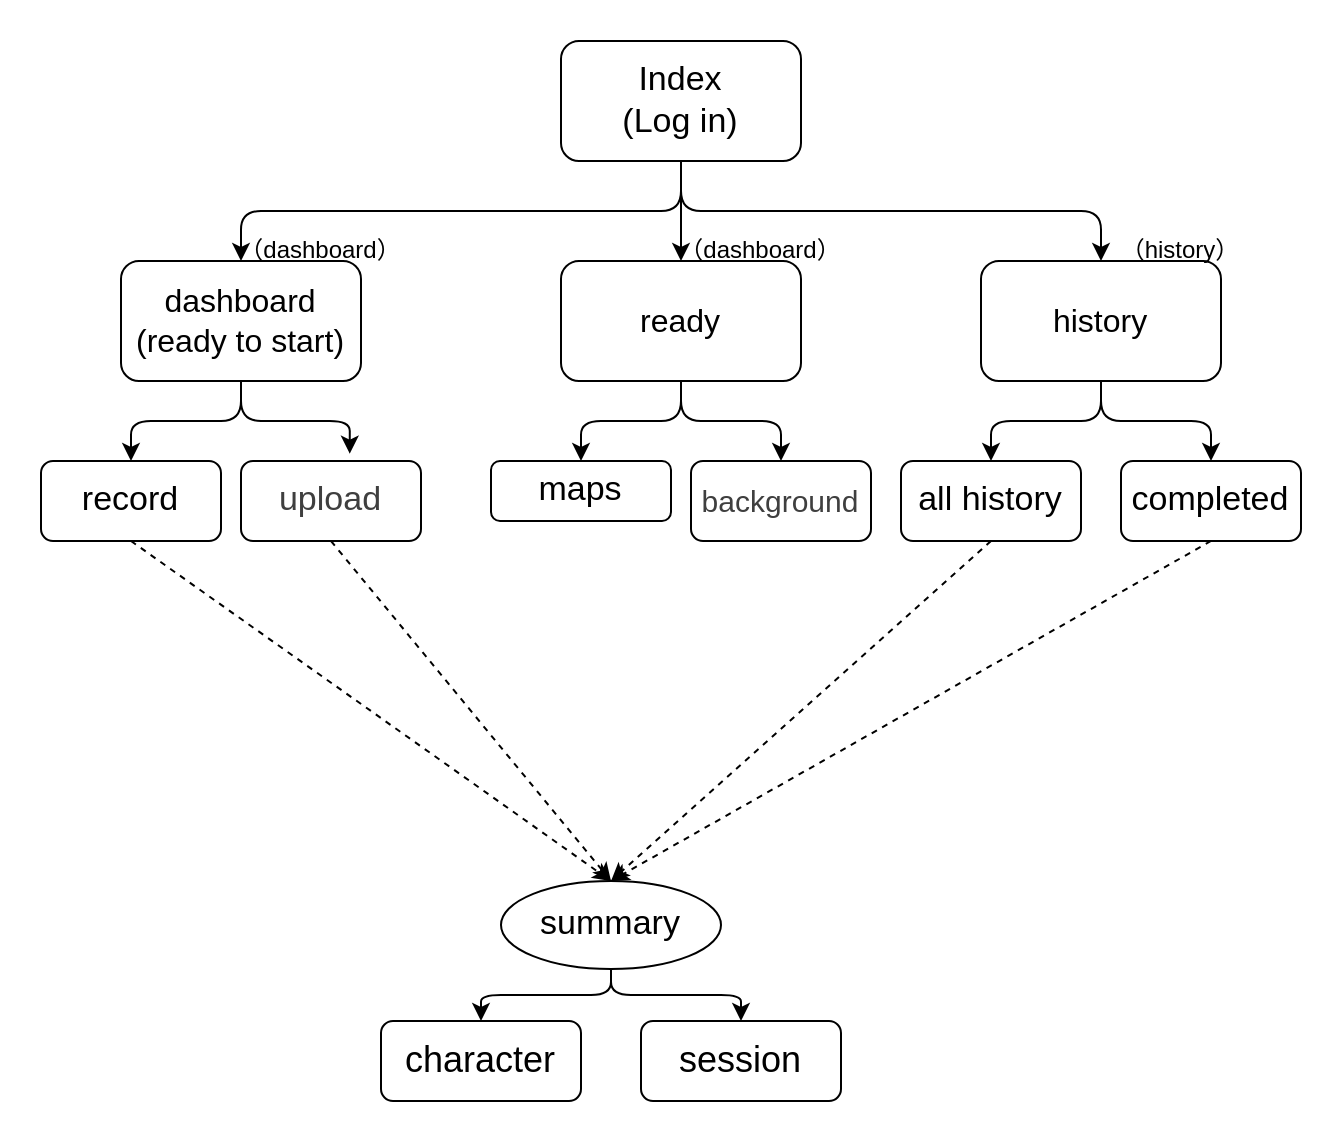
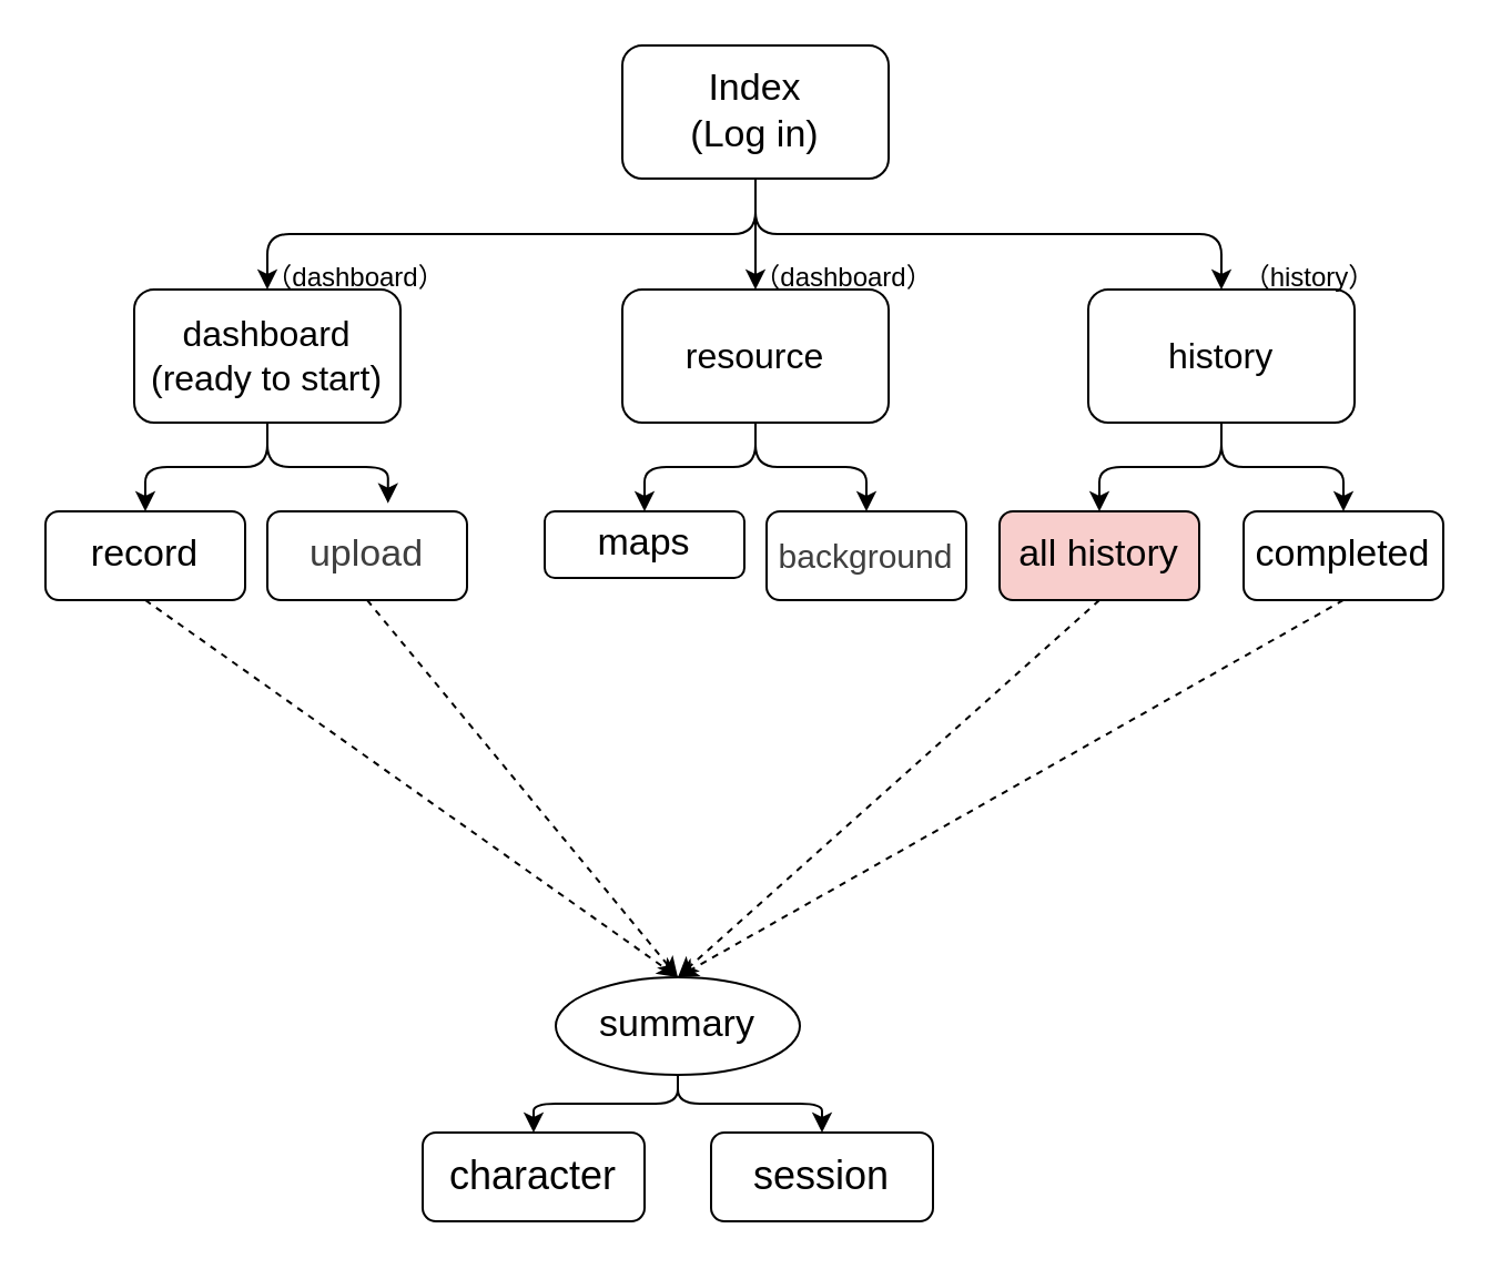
  <mxCell id="0" />
  <mxCell id="1" parent="0" />
  <mxCell id="2" style="edgeStyle=orthogonalEdgeStyle;html=1;exitX=0.5;exitY=1;exitDx=0;exitDy=0;entryX=0.5;entryY=0;entryDx=0;entryDy=0;" edge="1" parent="1" source="5" target="7"><mxGeometry relative="1" as="geometry" /></mxCell>
  <mxCell id="3" style="edgeStyle=orthogonalEdgeStyle;html=1;exitX=0.5;exitY=1;exitDx=0;exitDy=0;entryX=0.5;entryY=0;entryDx=0;entryDy=0;" edge="1" parent="1" source="5" target="15"><mxGeometry relative="1" as="geometry" /></mxCell>
  <mxCell id="4" style="edgeStyle=orthogonalEdgeStyle;html=1;exitX=0.5;exitY=1;exitDx=0;exitDy=0;entryX=0.5;entryY=0;entryDx=0;entryDy=0;" edge="1" parent="1" source="5" target="20"><mxGeometry relative="1" as="geometry" /></mxCell>
  <mxCell id="5" value="&lt;div&gt;&lt;font style=&quot;font-size: 17px;&quot; color=&quot;#000000&quot;&gt;Index&lt;/font&gt;&lt;/div&gt;&lt;div&gt;&lt;font style=&quot;font-size: 17px;&quot; color=&quot;#000000&quot;&gt;(Log in)&lt;/font&gt;&lt;/div&gt;" style="rounded=1;whiteSpace=wrap;html=1;" vertex="1" parent="1"><mxGeometry x="280" y="20" width="120" height="60" as="geometry" /></mxCell>
  <mxCell id="6" style="edgeStyle=orthogonalEdgeStyle;html=1;exitX=0.5;exitY=1;exitDx=0;exitDy=0;entryX=0.5;entryY=0;entryDx=0;entryDy=0;" edge="1" parent="1" source="7" target="9"><mxGeometry relative="1" as="geometry" /></mxCell>
  <mxCell id="7" value="&lt;div&gt;&lt;font style=&quot;font-size: 16px;&quot; color=&quot;#000000&quot;&gt;dashboard&lt;/font&gt;&lt;/div&gt;&lt;div&gt;&lt;font style=&quot;font-size: 16px;&quot; color=&quot;#000000&quot;&gt;(ready to start)&lt;/font&gt;&lt;/div&gt;" style="rounded=1;whiteSpace=wrap;html=1;" vertex="1" parent="1"><mxGeometry x="60" y="130" width="120" height="60" as="geometry" /></mxCell>
  <mxCell id="8" style="edgeStyle=none;html=1;exitX=0.5;exitY=1;exitDx=0;exitDy=0;entryX=0.5;entryY=0;entryDx=0;entryDy=0;dashed=1;" edge="1" parent="1" source="9" target="29"><mxGeometry relative="1" as="geometry" /></mxCell>
  <mxCell id="9" value="&lt;div&gt;&lt;font style=&quot;font-size: 17px;&quot; color=&quot;#000000&quot;&gt;record&lt;/font&gt;&lt;/div&gt;" style="rounded=1;whiteSpace=wrap;html=1;" vertex="1" parent="1"><mxGeometry x="20" y="230" width="90" height="40" as="geometry" /></mxCell>
  <mxCell id="10" style="edgeStyle=none;html=1;exitX=0.5;exitY=1;exitDx=0;exitDy=0;entryX=0.5;entryY=0;entryDx=0;entryDy=0;dashed=1;" edge="1" parent="1" source="11" target="29"><mxGeometry relative="1" as="geometry" /></mxCell>
  <mxCell id="11" value="&lt;div&gt;&lt;span style=&quot;color: rgb(63, 63, 63); background-color: transparent;&quot;&gt;&lt;font style=&quot;font-size: 17px;&quot;&gt;upload&lt;/font&gt;&lt;/span&gt;&lt;/div&gt;" style="rounded=1;whiteSpace=wrap;html=1;" vertex="1" parent="1"><mxGeometry x="120" y="230" width="90" height="40" as="geometry" /></mxCell>
  <mxCell id="12" style="edgeStyle=orthogonalEdgeStyle;html=1;exitX=0.5;exitY=1;exitDx=0;exitDy=0;entryX=0.604;entryY=-0.092;entryDx=0;entryDy=0;entryPerimeter=0;" edge="1" parent="1" source="7" target="11"><mxGeometry relative="1" as="geometry" /></mxCell>
  <mxCell id="13" style="edgeStyle=orthogonalEdgeStyle;html=1;exitX=0.5;exitY=1;exitDx=0;exitDy=0;" edge="1" parent="1" source="15" target="16"><mxGeometry relative="1" as="geometry" /></mxCell>
  <mxCell id="14" style="edgeStyle=orthogonalEdgeStyle;html=1;exitX=0.5;exitY=1;exitDx=0;exitDy=0;entryX=0.5;entryY=0;entryDx=0;entryDy=0;" edge="1" parent="1" source="15" target="17"><mxGeometry relative="1" as="geometry" /></mxCell>
- <mxCell id="15" value="&lt;font color=&quot;#000000&quot;&gt;&lt;span style=&quot;font-size: 16px;&quot;&gt;ready&lt;/span&gt;&lt;/font&gt;" style="rounded=1;whiteSpace=wrap;html=1;" vertex="1" parent="1"><mxGeometry x="280" y="130" width="120" height="60" as="geometry" /></mxCell>
+ <mxCell id="15" value="&lt;font color=&quot;#000000&quot;&gt;&lt;span style=&quot;font-size: 16px;&quot;&gt;resource&lt;/span&gt;&lt;/font&gt;" style="rounded=1;whiteSpace=wrap;html=1;" vertex="1" parent="1"><mxGeometry x="280" y="130" width="120" height="60" as="geometry" /></mxCell>
  <mxCell id="16" value="&lt;span style=&quot;font-size: 17px;&quot;&gt;maps&lt;/span&gt;" style="rounded=1;whiteSpace=wrap;html=1;" vertex="1" parent="1"><mxGeometry x="245" y="230" width="90" height="30" as="geometry" /></mxCell>
  <mxCell id="17" value="&lt;div&gt;&lt;span style=&quot;color: rgb(63, 63, 63); background-color: transparent;&quot;&gt;&lt;font style=&quot;font-size: 15px;&quot;&gt;background&lt;/font&gt;&lt;/span&gt;&lt;/div&gt;" style="rounded=1;whiteSpace=wrap;html=1;" vertex="1" parent="1"><mxGeometry x="345" y="230" width="90" height="40" as="geometry" /></mxCell>
  <mxCell id="18" style="edgeStyle=orthogonalEdgeStyle;html=1;exitX=0.5;exitY=1;exitDx=0;exitDy=0;" edge="1" parent="1" source="20" target="22"><mxGeometry relative="1" as="geometry" /></mxCell>
  <mxCell id="19" style="edgeStyle=orthogonalEdgeStyle;html=1;exitX=0.5;exitY=1;exitDx=0;exitDy=0;entryX=0.5;entryY=0;entryDx=0;entryDy=0;" edge="1" parent="1" source="20" target="24"><mxGeometry relative="1" as="geometry" /></mxCell>
  <mxCell id="20" value="&lt;font color=&quot;#000000&quot;&gt;&lt;span style=&quot;font-size: 16px;&quot;&gt;history&lt;/span&gt;&lt;/font&gt;" style="rounded=1;whiteSpace=wrap;html=1;" vertex="1" parent="1"><mxGeometry x="490" y="130" width="120" height="60" as="geometry" /></mxCell>
  <mxCell id="21" style="edgeStyle=none;html=1;exitX=0.5;exitY=1;exitDx=0;exitDy=0;entryX=0.5;entryY=0;entryDx=0;entryDy=0;dashed=1;" edge="1" parent="1" source="22" target="29"><mxGeometry relative="1" as="geometry" /></mxCell>
- <mxCell id="22" value="&lt;span style=&quot;font-size: 17px;&quot;&gt;all history&lt;/span&gt;" style="rounded=1;whiteSpace=wrap;html=1;" vertex="1" parent="1"><mxGeometry x="450" y="230" width="90" height="40" as="geometry" /></mxCell>
+ <mxCell id="22" value="&lt;span style=&quot;font-size: 17px;&quot;&gt;all history&lt;/span&gt;" style="rounded=1;whiteSpace=wrap;html=1;fillColor=#f8cecc;" vertex="1" parent="1"><mxGeometry x="450" y="230" width="90" height="40" as="geometry" /></mxCell>
  <mxCell id="23" style="edgeStyle=none;html=1;exitX=0.5;exitY=1;exitDx=0;exitDy=0;entryX=0.5;entryY=0;entryDx=0;entryDy=0;dashed=1;" edge="1" parent="1" source="24" target="29"><mxGeometry relative="1" as="geometry" /></mxCell>
  <mxCell id="24" value="&lt;span style=&quot;font-size: 17px;&quot;&gt;completed&lt;/span&gt;" style="rounded=1;whiteSpace=wrap;html=1;" vertex="1" parent="1"><mxGeometry x="560" y="230" width="90" height="40" as="geometry" /></mxCell>
  <mxCell id="25" value="&lt;font style=&quot;font-size: 18px;&quot;&gt;session&lt;/font&gt;" style="rounded=1;whiteSpace=wrap;html=1;" vertex="1" parent="1"><mxGeometry x="320" y="510" width="100" height="40" as="geometry" /></mxCell>
  <mxCell id="26" value="&lt;font style=&quot;font-size: 18px;&quot;&gt;character&lt;/font&gt;" style="rounded=1;whiteSpace=wrap;html=1;" vertex="1" parent="1"><mxGeometry x="190" y="510" width="100" height="40" as="geometry" /></mxCell>
  <mxCell id="27" style="edgeStyle=orthogonalEdgeStyle;html=1;exitX=0.5;exitY=1;exitDx=0;exitDy=0;entryX=0.5;entryY=0;entryDx=0;entryDy=0;" edge="1" parent="1" source="29" target="26"><mxGeometry relative="1" as="geometry" /></mxCell>
  <mxCell id="28" style="edgeStyle=orthogonalEdgeStyle;html=1;exitX=0.5;exitY=1;exitDx=0;exitDy=0;entryX=0.5;entryY=0;entryDx=0;entryDy=0;" edge="1" parent="1" source="29" target="25"><mxGeometry relative="1" as="geometry" /></mxCell>
  <mxCell id="29" value="&lt;font style=&quot;font-size: 17px;&quot;&gt;summary&lt;/font&gt;" style="ellipse;whiteSpace=wrap;html=1;" vertex="1" parent="1"><mxGeometry x="250" y="440" width="110" height="44" as="geometry" /></mxCell>
  <mxCell id="30" value="（dashboard）" style="text;strokeColor=none;align=center;fillColor=none;html=1;verticalAlign=middle;whiteSpace=wrap;rounded=0;" vertex="1" parent="1"><mxGeometry x="130" y="110" width="60" height="30" as="geometry" /></mxCell>
  <mxCell id="31" value="（dashboard）" style="text;strokeColor=none;align=center;fillColor=none;html=1;verticalAlign=middle;whiteSpace=wrap;rounded=0;" vertex="1" parent="1"><mxGeometry x="350" y="110" width="60" height="30" as="geometry" /></mxCell>
  <mxCell id="32" value="（history）" style="text;strokeColor=none;align=center;fillColor=none;html=1;verticalAlign=middle;whiteSpace=wrap;rounded=0;" vertex="1" parent="1"><mxGeometry x="560" y="110" width="60" height="30" as="geometry" /></mxCell>
